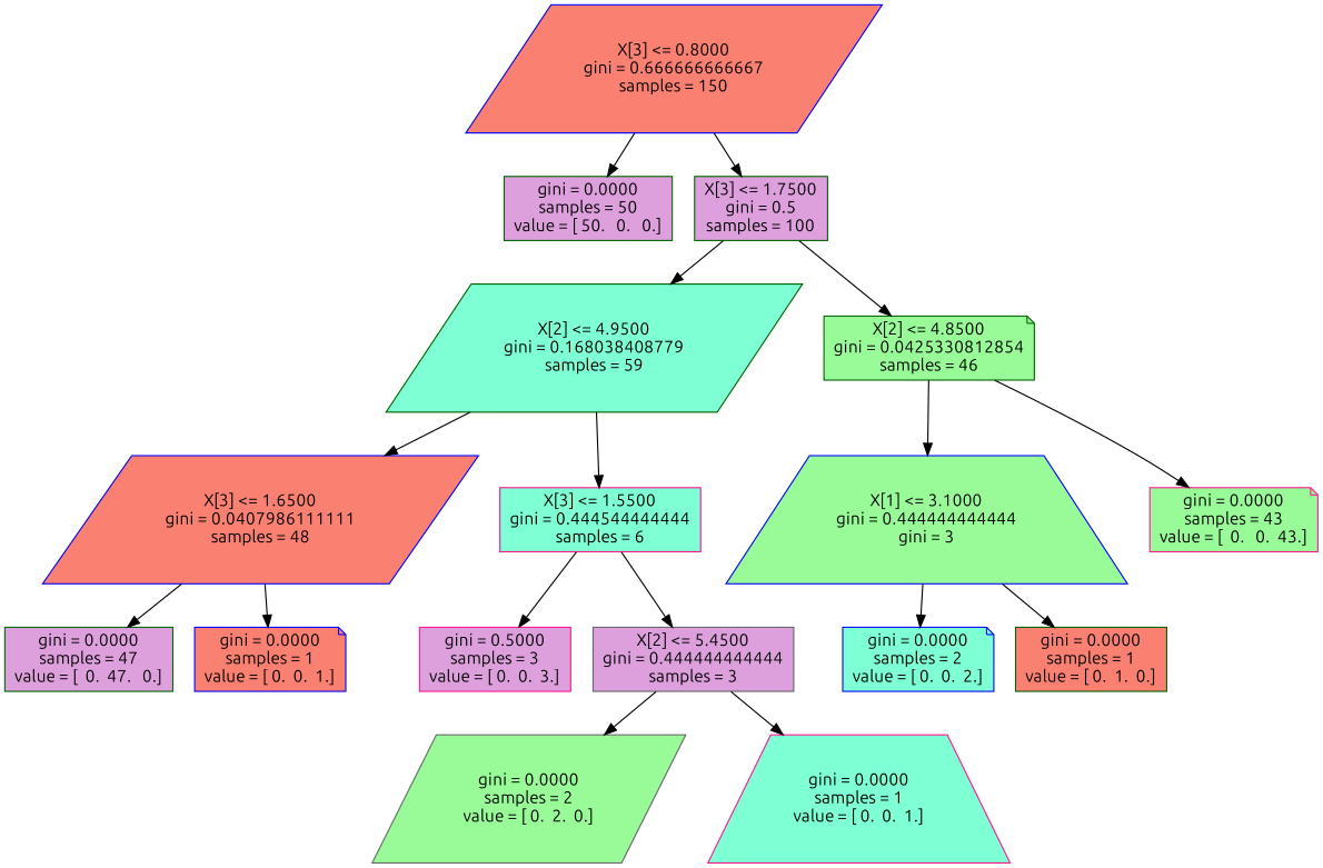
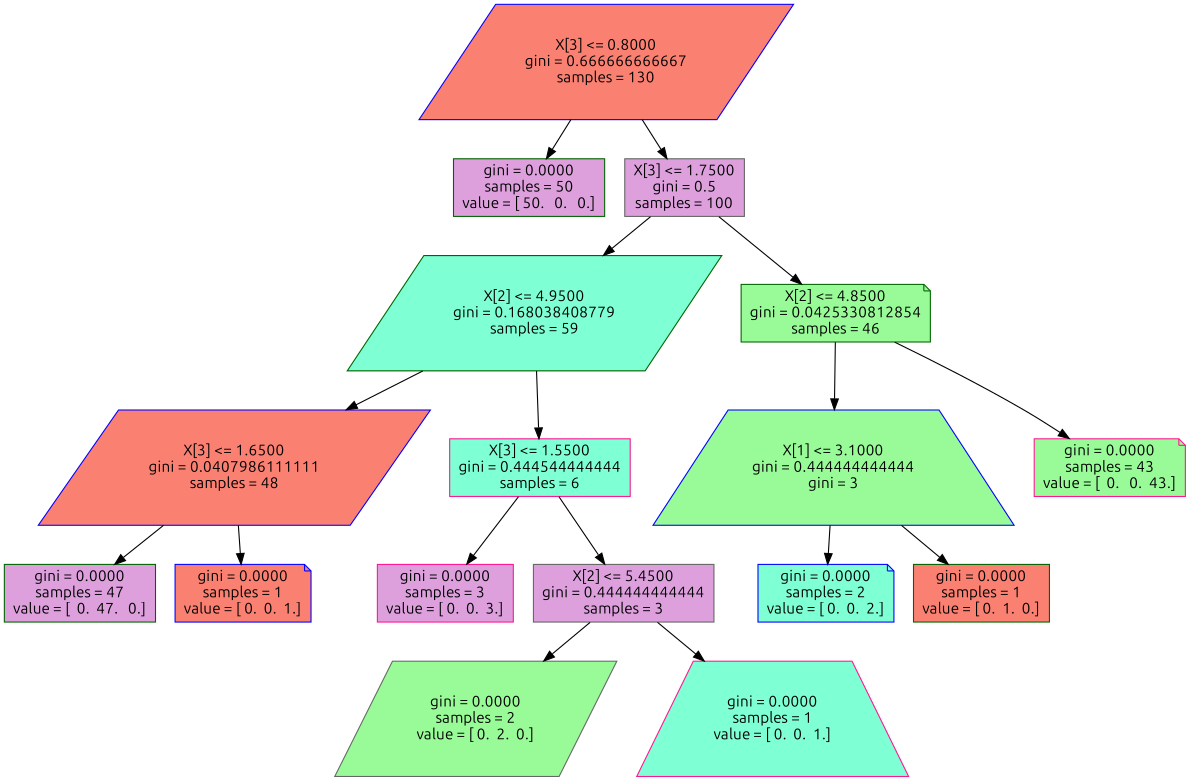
  digraph {
    fontname=Ubuntu
    node [color=blue fillcolor=plum fontname=Ubuntu shape=box style=filled]
    edge [fontname=Ubuntu]
-   n1 [fillcolor=salmon label="X[3] <= 0.8000\ngini = 0.666666666667\nsamples = 150" shape=parallelogram]
+   n1 [fillcolor=salmon label="X[3] <= 0.8000\ngini = 0.666666666667\nsamples = 130" shape=parallelogram]
    n2 [color=darkgreen label="gini = 0.0000\nsamples = 50\nvalue = [ 50.   0.   0.]"]
-   n3 [color=darkgreen label="X[3] <= 1.7500\ngini = 0.5\nsamples = 100"]
+   n3 [color=gray40 label="X[3] <= 1.7500\ngini = 0.5\nsamples = 100"]
    n4 [color=darkgreen fillcolor=aquamarine label="X[2] <= 4.9500\ngini = 0.168038408779\nsamples = 59" shape=parallelogram]
    n5 [color=darkgreen fillcolor=palegreen label="X[2] <= 4.8500\ngini = 0.0425330812854\nsamples = 46" shape=note]
    n6 [fillcolor=salmon label="X[3] <= 1.6500\ngini = 0.0407986111111\nsamples = 48" shape=parallelogram]
    n7 [color=deeppink fillcolor=aquamarine label="X[3] <= 1.5500\ngini = 0.444544444444\nsamples = 6"]
    n8 [fillcolor=palegreen label="X[1] <= 3.1000\ngini = 0.444444444444\ngini = 3" shape=trapezium]
    n9 [color=deeppink fillcolor=palegreen label="gini = 0.0000\nsamples = 43\nvalue = [  0.   0.  43.]" shape=note]
    n10 [color=darkgreen label="gini = 0.0000\nsamples = 47\nvalue = [  0.  47.   0.]"]
    n11 [fillcolor=salmon label="gini = 0.0000\nsamples = 1\nvalue = [ 0.  0.  1.]" shape=note]
-   n12 [color=deeppink label="gini = 0.5000\nsamples = 3\nvalue = [ 0.  0.  3.]"]
+   n12 [color=deeppink label="gini = 0.0000\nsamples = 3\nvalue = [ 0.  0.  3.]"]
    n13 [color=gray40 label="X[2] <= 5.4500\ngini = 0.444444444444\nsamples = 3"]
    n14 [color=gray40 fillcolor=palegreen label="gini = 0.0000\nsamples = 2\nvalue = [ 0.  2.  0.]" shape=parallelogram]
    n15 [color=deeppink fillcolor=aquamarine label="gini = 0.0000\nsamples = 1\nvalue = [ 0.  0.  1.]" shape=trapezium]
    n16 [fillcolor=aquamarine label="gini = 0.0000\nsamples = 2\nvalue = [ 0.  0.  2.]" shape=note]
    n17 [color=darkgreen fillcolor=salmon label="gini = 0.0000\nsamples = 1\nvalue = [ 0.  1.  0.]"]
    n1 -> n2
    n1 -> n3
    n3 -> n4
    n3 -> n5
    n4 -> n6
    n4 -> n7
    n5 -> n8
    n5 -> n9
    n6 -> n10
    n6 -> n11
    n7 -> n12
    n7 -> n13
    n8 -> n16
    n8 -> n17
    n13 -> n14
    n13 -> n15
  }
